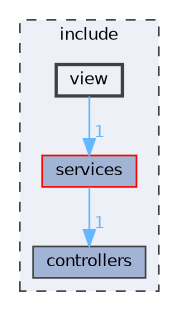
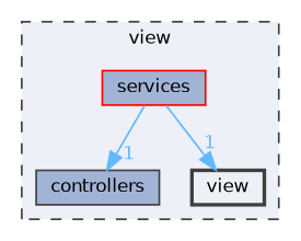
  digraph {
    compound=true
    node [color=grey25 fillcolor="#a2b4d6" fontname=Helvetica fontsize=10 shape=box style=filled]
    edge [color=steelblue1 fontcolor=steelblue1 fontname=Helvetica fontsize=10 headlabel=1 labeldistance=1.5 labelfontname=Helvetica labelfontsize=10]
    n1 [color=red height=0.2 label=services width=0.4]
    n2 [height=0.2 label=controllers width=0.4]
    n3 [fillcolor="#edf0f7" height=0.2 label=view style="filled,bold" width=0.4]
    subgraph cluster_1 {
      bgcolor="#edf0f7"
      fontname=Helvetica
      fontsize=10
-     label=include
+     label=view
      pencolor=grey25
      style="filled,dashed"
      n1
      n2
      n3
    }
    n1 -> n2
-   n3 -> n1
+   n1 -> n3
  }
